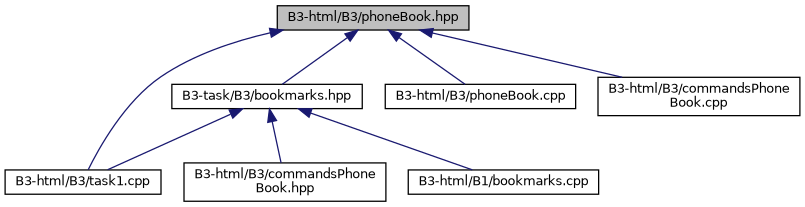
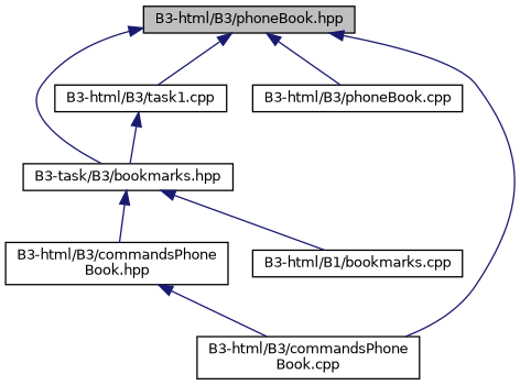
  digraph {
    node [color=black fillcolor=white fontname=Helvetica fontsize=10 shape=record style=filled]
    edge [color=midnightblue dir=back fontname=Helvetica fontsize=10 labelfontname=Helvetica labelfontsize=10 style=solid]
    n1 [fillcolor=grey75 fontcolor=black height=0.2 label="B3-html/B3/phoneBook.hpp" width=0.4]
    n2 [height=0.2 label="B3-task/B3/bookmarks.hpp" width=0.4]
    n3 [height=0.2 label="B3-html/B3/task1.cpp" width=0.4]
    n4 [height=0.2 label="B3-html/B3/phoneBook.cpp" width=0.4]
    n5 [height=0.2 label="B3-html/B3/commandsPhone\lBook.cpp" width=0.4]
    n6 [height=0.2 label="B3-html/B3/commandsPhone\lBook.hpp" width=0.4]
    n7 [height=0.2 label="B3-html/B1/bookmarks.cpp" width=0.4]
    n1 -> n2
    n1 -> n3
    n1 -> n4
    n1 -> n5
-   n2 -> n3
+   n3 -> n2
    n2 -> n6
    n2 -> n7
+   n6 -> n5
  }
